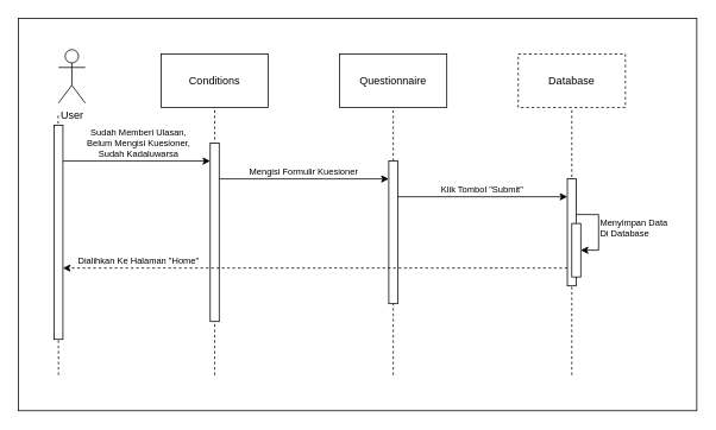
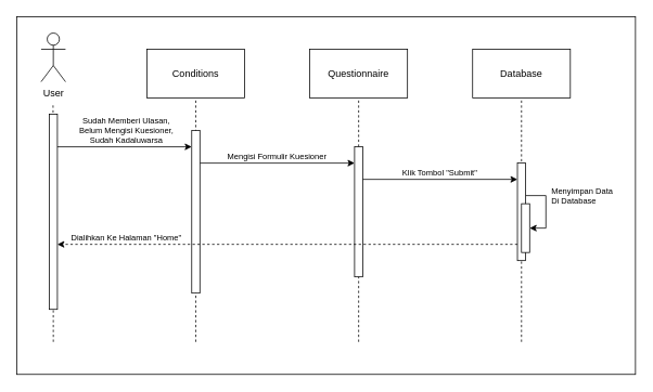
  <mxCell id="0" />
  <mxCell id="1" parent="0" />
  <mxCell id="2" value="" style="rounded=0;whiteSpace=wrap;html=1;fillColor=none;" parent="1" vertex="1"><mxGeometry x="20" y="20" width="760" height="440" as="geometry" /></mxCell>
- <mxCell id="3" value="User" style="shape=umlActor;verticalLabelPosition=bottom;verticalAlign=top;html=1;outlineConnect=0;" parent="1" vertex="1"><mxGeometry x="65" y="55" width="30" height="60" as="geometry" /></mxCell>
+ <mxCell id="3" value="User" style="shape=umlActor;verticalLabelPosition=bottom;verticalAlign=top;html=1;outlineConnect=0;" parent="1" vertex="1"><mxGeometry x="50" y="40" width="30" height="60" as="geometry" /></mxCell>
  <mxCell id="4" value="Questionnaire" style="rounded=0;whiteSpace=wrap;html=1;" parent="1" vertex="1"><mxGeometry x="380" y="60" width="120" height="60" as="geometry" /></mxCell>
  <mxCell id="5" value="" style="endArrow=none;dashed=1;html=1;rounded=0;entryX=0.5;entryY=1;entryDx=0;entryDy=0;" parent="1" target="4" edge="1"><mxGeometry width="50" height="50" relative="1" as="geometry"><mxPoint x="440" y="420" as="sourcePoint" /><mxPoint x="390" y="180" as="targetPoint" /></mxGeometry></mxCell>
  <mxCell id="6" value="" style="endArrow=classic;html=1;rounded=0;fontSize=10;" parent="1" edge="1"><mxGeometry width="50" height="50" relative="1" as="geometry"><mxPoint x="245" y="200.03" as="sourcePoint" /><mxPoint x="435" y="200.03" as="targetPoint" /></mxGeometry></mxCell>
  <mxCell id="7" value="&lt;font&gt;Mengisi Formulir&amp;nbsp;&lt;/font&gt;Kuesioner" style="text;html=1;align=center;verticalAlign=middle;whiteSpace=wrap;rounded=0;fontSize=10;" parent="1" vertex="1"><mxGeometry x="250" y="177.03" width="180" height="30" as="geometry" /></mxCell>
  <mxCell id="8" value="" style="html=1;points=[[0,0,0,0,5],[0,1,0,0,-5],[1,0,0,0,5],[1,1,0,0,-5]];perimeter=orthogonalPerimeter;outlineConnect=0;targetShapes=umlLifeline;portConstraint=eastwest;newEdgeStyle={&quot;curved&quot;:0,&quot;rounded&quot;:0};fontSize=10;" parent="1" vertex="1"><mxGeometry x="435" y="180" width="10" height="160" as="geometry" /></mxCell>
  <mxCell id="9" value="" style="endArrow=none;dashed=1;html=1;rounded=0;entryX=0.5;entryY=1;entryDx=0;entryDy=0;" parent="1" edge="1"><mxGeometry width="50" height="50" relative="1" as="geometry"><mxPoint x="65" y="420" as="sourcePoint" /><mxPoint x="64.67" y="126" as="targetPoint" /></mxGeometry></mxCell>
  <mxCell id="10" value="" style="html=1;points=[[0,0,0,0,5],[0,1,0,0,-5],[1,0,0,0,5],[1,1,0,0,-5]];perimeter=orthogonalPerimeter;outlineConnect=0;targetShapes=umlLifeline;portConstraint=eastwest;newEdgeStyle={&quot;curved&quot;:0,&quot;rounded&quot;:0};" parent="1" vertex="1"><mxGeometry x="60" y="140" width="10" height="240" as="geometry" /></mxCell>
  <mxCell id="11" value="Conditions" style="rounded=0;whiteSpace=wrap;html=1;" parent="1" vertex="1"><mxGeometry x="180" y="60" width="120" height="60" as="geometry" /></mxCell>
  <mxCell id="12" value="" style="endArrow=none;dashed=1;html=1;rounded=0;entryX=0.5;entryY=1;entryDx=0;entryDy=0;" parent="1" target="11" edge="1"><mxGeometry width="50" height="50" relative="1" as="geometry"><mxPoint x="240" y="420" as="sourcePoint" /><mxPoint x="190" y="180" as="targetPoint" /></mxGeometry></mxCell>
  <mxCell id="13" value="" style="endArrow=classic;html=1;rounded=0;fontSize=10;" parent="1" target="15" edge="1"><mxGeometry width="50" height="50" relative="1" as="geometry"><mxPoint x="70" y="180" as="sourcePoint" /><mxPoint x="225" y="180" as="targetPoint" /></mxGeometry></mxCell>
  <mxCell id="14" value="Sudah Memberi Ulasan,&lt;div&gt;Belum Mengisi Kuesioner,&lt;/div&gt;&lt;div&gt;Sudah Kadaluwarsa&lt;/div&gt;" style="text;html=1;align=center;verticalAlign=middle;whiteSpace=wrap;rounded=0;fontSize=10;" parent="1" vertex="1"><mxGeometry x="80" y="145.03" width="150" height="30" as="geometry" /></mxCell>
  <mxCell id="15" value="" style="html=1;points=[[0,0,0,0,5],[0,1,0,0,-5],[1,0,0,0,5],[1,1,0,0,-5]];perimeter=orthogonalPerimeter;outlineConnect=0;targetShapes=umlLifeline;portConstraint=eastwest;newEdgeStyle={&quot;curved&quot;:0,&quot;rounded&quot;:0};fontSize=10;" parent="1" vertex="1"><mxGeometry x="235" y="160" width="10" height="200" as="geometry" /></mxCell>
  <mxCell id="16" value="" style="endArrow=classic;html=1;rounded=0;dashed=1;fontSize=10;" parent="1" source="22" edge="1"><mxGeometry width="50" height="50" relative="1" as="geometry"><mxPoint x="435" y="300" as="sourcePoint" /><mxPoint x="70" y="300" as="targetPoint" /></mxGeometry></mxCell>
  <mxCell id="17" value="Dialihkan Ke Halaman &quot;Home&quot;" style="text;html=1;align=center;verticalAlign=middle;whiteSpace=wrap;rounded=0;fontSize=10;" parent="1" vertex="1"><mxGeometry x="80" y="277" width="150" height="30" as="geometry" /></mxCell>
- <mxCell id="18" value="Database" style="rounded=0;whiteSpace=wrap;html=1;dashed=1;" parent="1" vertex="1"><mxGeometry x="580" y="60" width="120" height="60" as="geometry" /></mxCell>
+ <mxCell id="18" value="Database" style="rounded=0;whiteSpace=wrap;html=1;" parent="1" vertex="1"><mxGeometry x="580" y="60" width="120" height="60" as="geometry" /></mxCell>
  <mxCell id="19" value="" style="endArrow=none;dashed=1;html=1;rounded=0;entryX=0.5;entryY=1;entryDx=0;entryDy=0;" parent="1" target="18" edge="1"><mxGeometry width="50" height="50" relative="1" as="geometry"><mxPoint x="640" y="420" as="sourcePoint" /><mxPoint x="590" y="180" as="targetPoint" /></mxGeometry></mxCell>
  <mxCell id="20" value="" style="endArrow=classic;html=1;rounded=0;entryX=1;entryY=0.5;entryDx=0;entryDy=0;edgeStyle=orthogonalEdgeStyle;fontSize=10;" parent="1" target="23" edge="1"><mxGeometry width="50" height="50" relative="1" as="geometry"><mxPoint x="645" y="240" as="sourcePoint" /><mxPoint x="700" y="250" as="targetPoint" /><Array as="points"><mxPoint x="670" y="240" /><mxPoint x="670" y="280" /></Array></mxGeometry></mxCell>
- <mxCell id="21" value="Menyimpan Data Di Database" style="text;html=1;align=left;verticalAlign=middle;whiteSpace=wrap;rounded=0;fontSize=10;" parent="1" vertex="1"><mxGeometry x="670" y="240" width="80" height="30" as="geometry" /></mxCell>
+ <mxCell id="21" value="Menyimpan Data Di Database" style="text;html=1;align=left;verticalAlign=middle;whiteSpace=wrap;rounded=0;fontSize=10;" parent="1" vertex="1"><mxGeometry x="675" y="225" width="80" height="30" as="geometry" /></mxCell>
  <mxCell id="22" value="" style="html=1;points=[[0,0,0,0,5],[0,1,0,0,-5],[1,0,0,0,5],[1,1,0,0,-5]];perimeter=orthogonalPerimeter;outlineConnect=0;targetShapes=umlLifeline;portConstraint=eastwest;newEdgeStyle={&quot;curved&quot;:0,&quot;rounded&quot;:0};fontSize=10;" parent="1" vertex="1"><mxGeometry x="635" y="200" width="10" height="120" as="geometry" /></mxCell>
  <mxCell id="23" value="" style="rounded=0;whiteSpace=wrap;html=1;fontSize=10;" parent="1" vertex="1"><mxGeometry x="640" y="250" width="10" height="60" as="geometry" /></mxCell>
  <mxCell id="24" value="" style="endArrow=classic;html=1;rounded=0;fontSize=10;" parent="1" edge="1"><mxGeometry width="50" height="50" relative="1" as="geometry"><mxPoint x="445" y="220.05" as="sourcePoint" /><mxPoint x="635" y="220.05" as="targetPoint" /></mxGeometry></mxCell>
  <mxCell id="25" value="Klik Tombol &quot;Submit&quot;" style="text;html=1;align=center;verticalAlign=middle;whiteSpace=wrap;rounded=0;fontSize=10;" parent="1" vertex="1"><mxGeometry x="450" y="197.05" width="180" height="30" as="geometry" /></mxCell>
